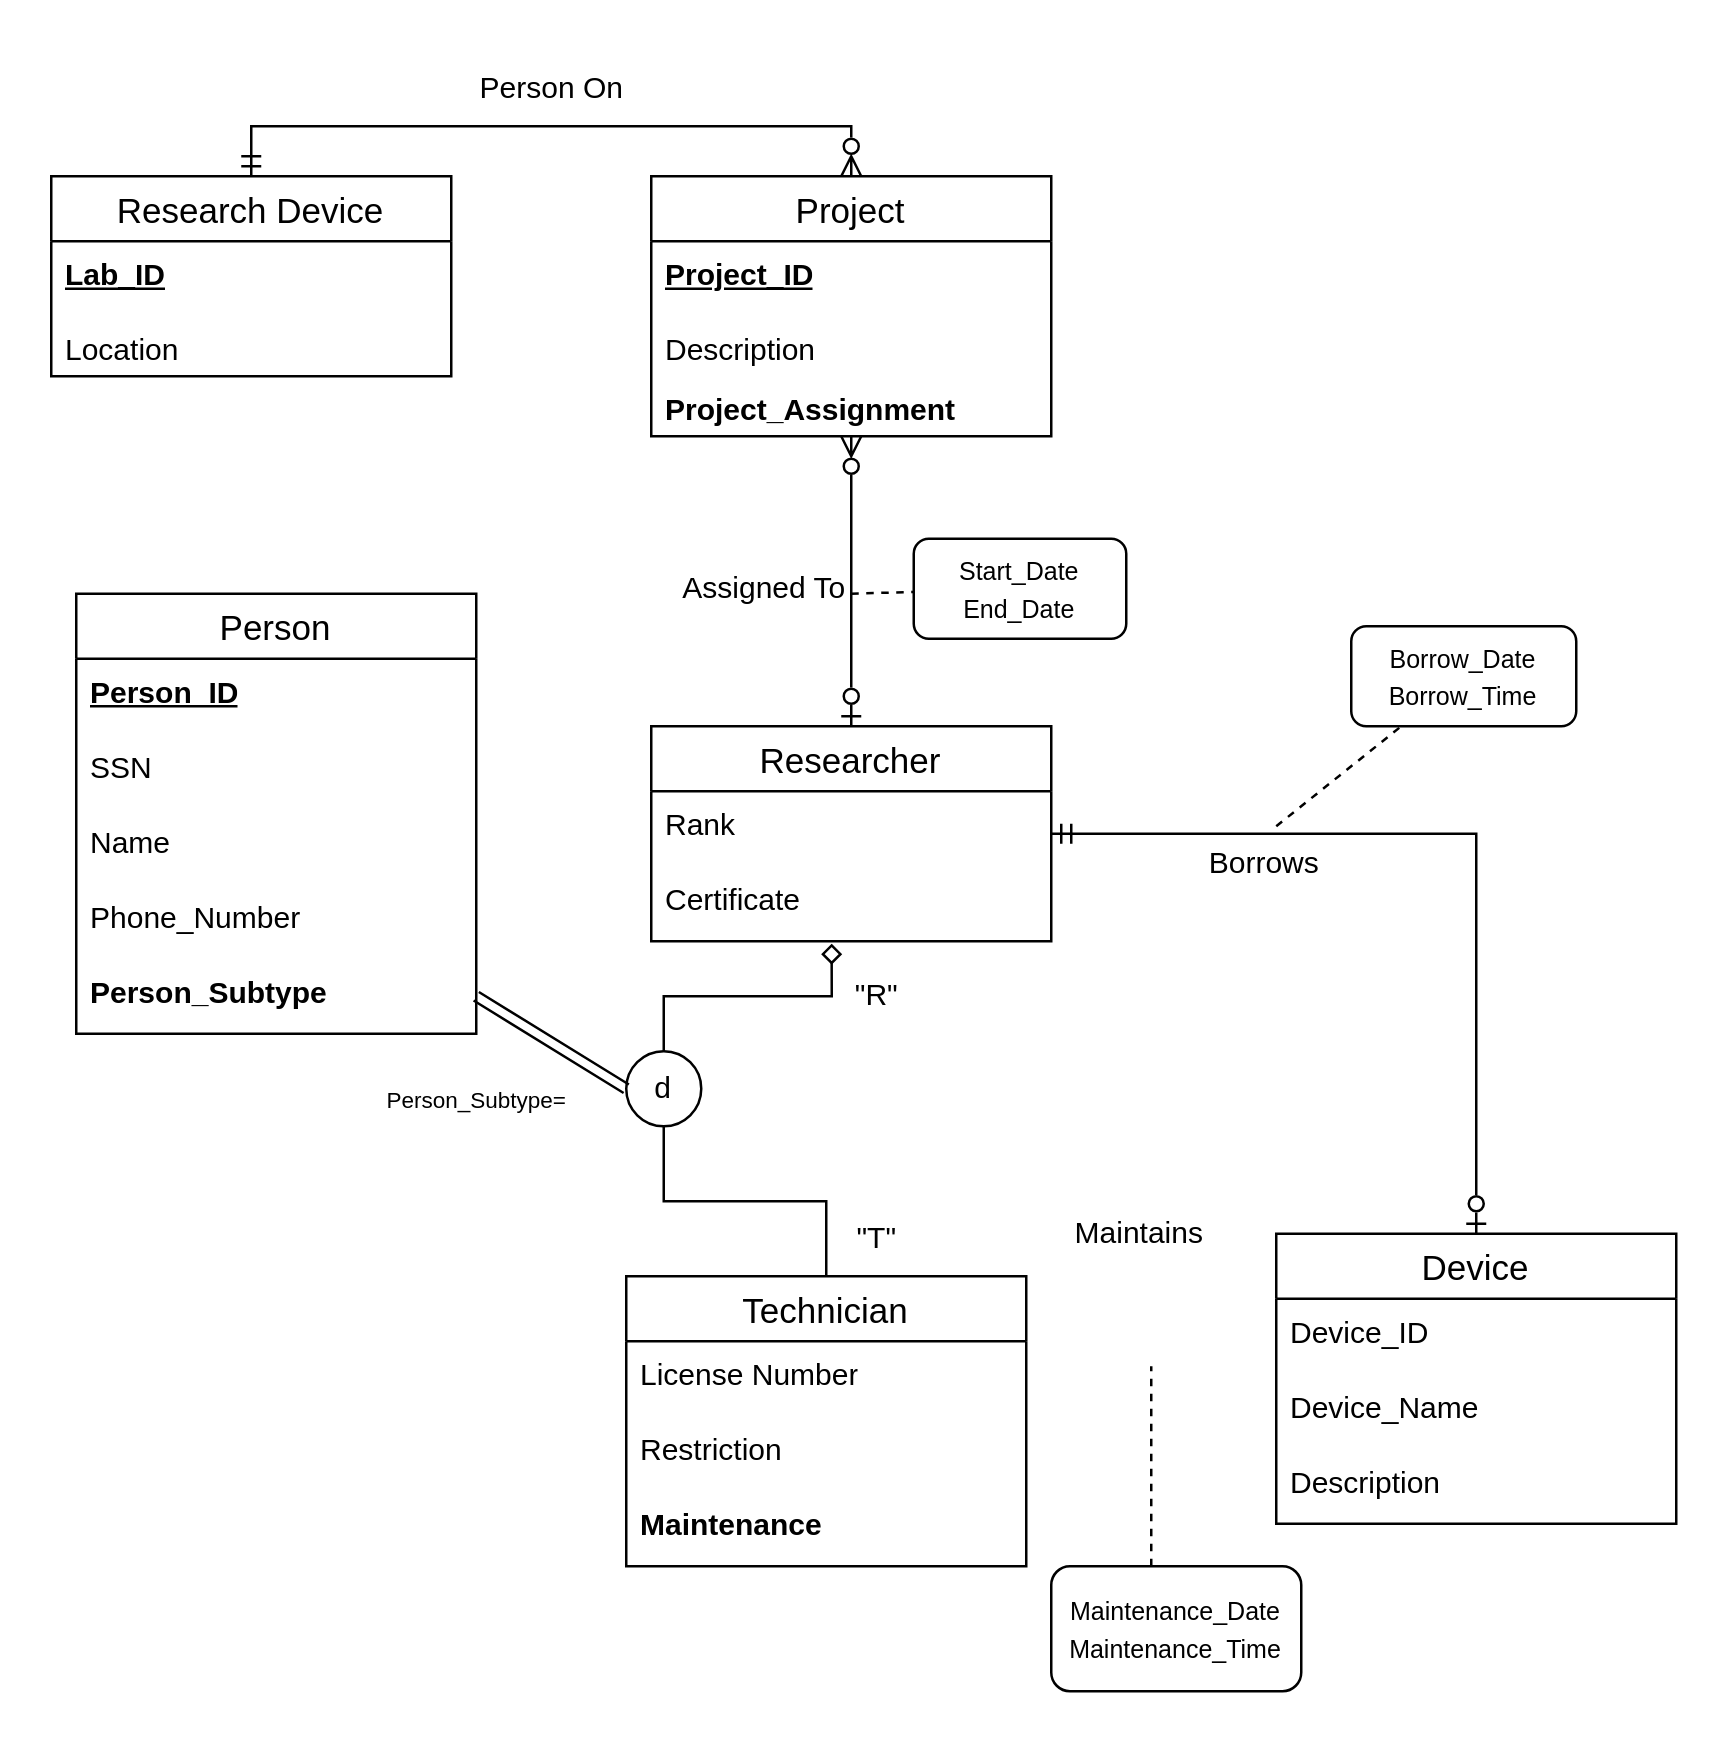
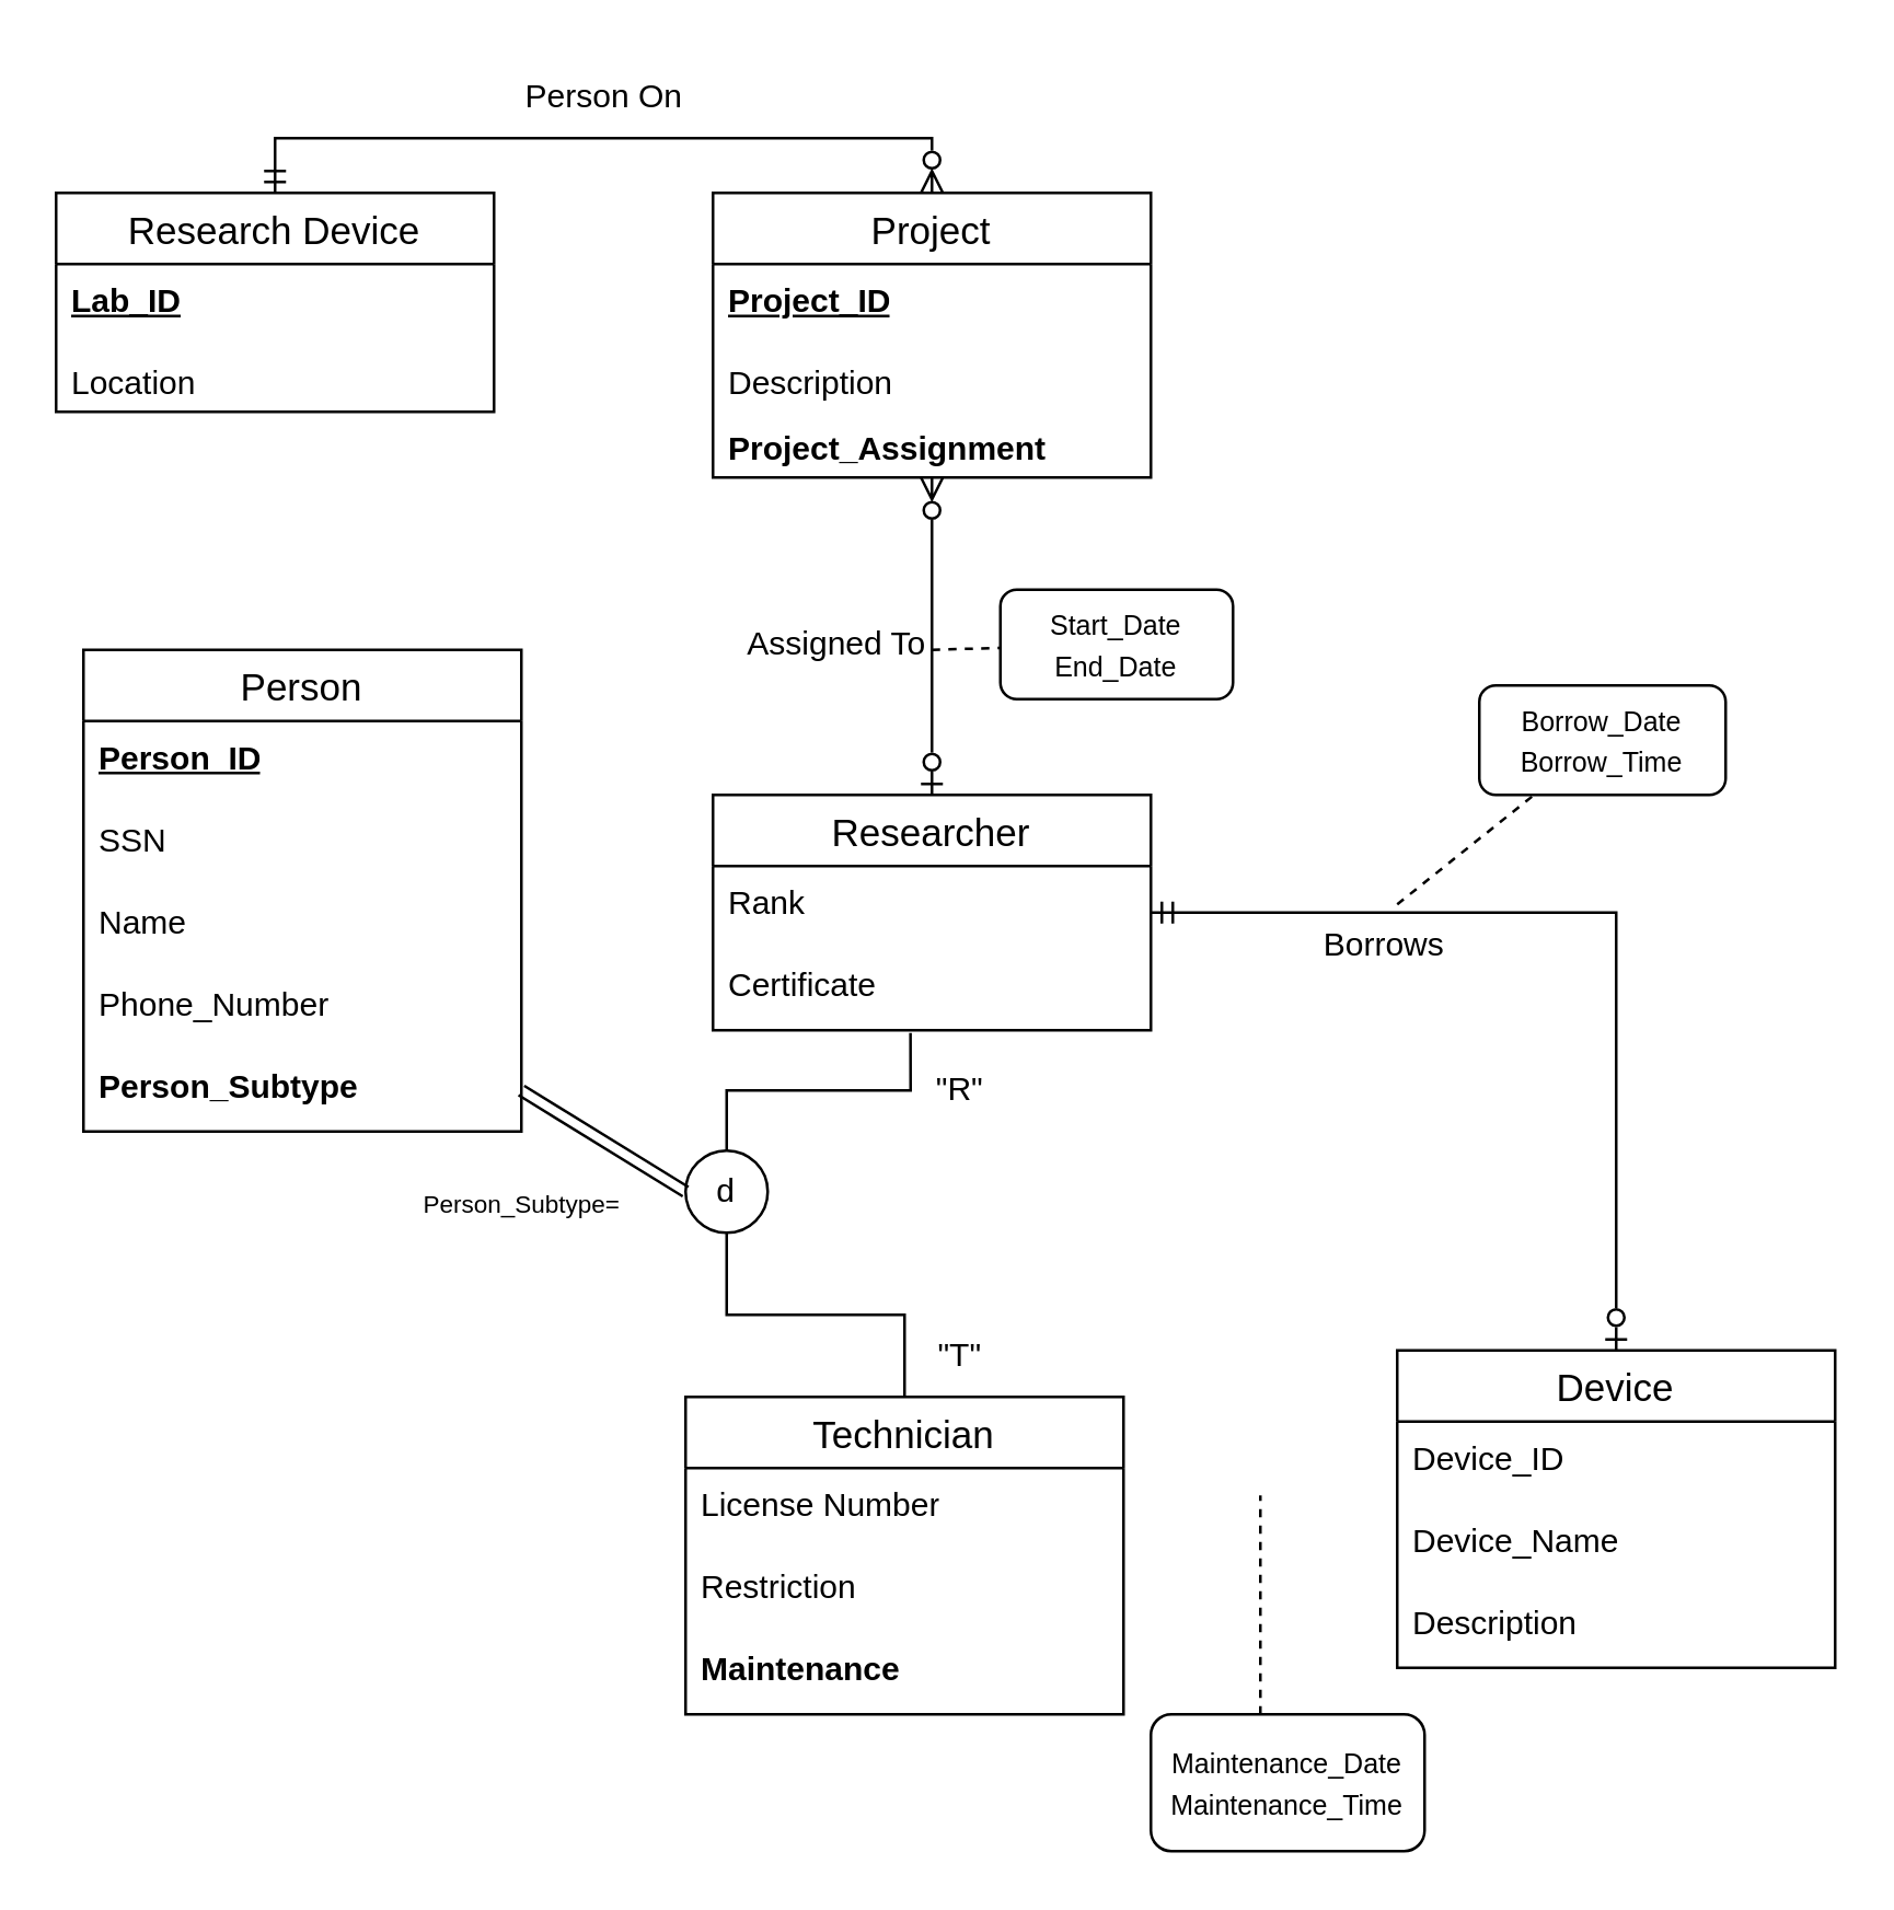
  <mxCell id="0" />
  <mxCell id="1" parent="0" />
  <mxCell id="2" value="Research Device" style="swimlane;fontStyle=0;childLayout=stackLayout;horizontal=1;startSize=26;horizontalStack=0;resizeParent=1;resizeParentMax=0;resizeLast=0;collapsible=1;marginBottom=0;align=center;fontSize=14;" vertex="1" parent="1"><mxGeometry y="70" width="160" height="80" as="geometry" x="20" /></mxCell>
  <mxCell id="3" value="&lt;b&gt;&lt;u&gt;Lab_ID&lt;/u&gt;&lt;/b&gt;" style="text;strokeColor=none;fillColor=none;spacingLeft=4;spacingRight=4;overflow=hidden;rotatable=0;points=[[0,0.5],[1,0.5]];portConstraint=eastwest;fontSize=12;whiteSpace=wrap;html=1;" vertex="1" parent="2"><mxGeometry y="26" width="160" height="30" as="geometry" /></mxCell>
  <mxCell id="4" value="Location" style="text;strokeColor=none;fillColor=none;spacingLeft=4;spacingRight=4;overflow=hidden;rotatable=0;points=[[0,0.5],[1,0.5]];portConstraint=eastwest;fontSize=12;whiteSpace=wrap;html=1;" vertex="1" parent="2"><mxGeometry y="56" width="160" height="24" as="geometry" /></mxCell>
  <mxCell id="5" style="edgeStyle=orthogonalEdgeStyle;rounded=0;orthogonalLoop=1;jettySize=auto;html=1;exitX=0.5;exitY=0;exitDx=0;exitDy=0;entryX=0.5;entryY=0;entryDx=0;entryDy=0;endArrow=ERmandOne;endFill=0;startArrow=ERzeroToMany;startFill=0;" edge="1" parent="1" source="6" target="2"><mxGeometry relative="1" as="geometry" /></mxCell>
  <mxCell id="6" value="Project" style="swimlane;fontStyle=0;childLayout=stackLayout;horizontal=1;startSize=26;horizontalStack=0;resizeParent=1;resizeParentMax=0;resizeLast=0;collapsible=1;marginBottom=0;align=center;fontSize=14;" vertex="1" parent="1"><mxGeometry x="260" y="70" width="160" height="104" as="geometry" /></mxCell>
  <mxCell id="7" value="&lt;b&gt;&lt;u&gt;Project_ID&lt;/u&gt;&lt;/b&gt;" style="text;strokeColor=none;fillColor=none;spacingLeft=4;spacingRight=4;overflow=hidden;rotatable=0;points=[[0,0.5],[1,0.5]];portConstraint=eastwest;fontSize=12;whiteSpace=wrap;html=1;" vertex="1" parent="6"><mxGeometry y="26" width="160" height="30" as="geometry" /></mxCell>
  <mxCell id="8" value="Description" style="text;strokeColor=none;fillColor=none;spacingLeft=4;spacingRight=4;overflow=hidden;rotatable=0;points=[[0,0.5],[1,0.5]];portConstraint=eastwest;fontSize=12;whiteSpace=wrap;html=1;" vertex="1" parent="6"><mxGeometry y="56" width="160" height="24" as="geometry" /></mxCell>
  <mxCell id="9" value="&lt;b&gt;Project_Assignment&lt;/b&gt;" style="text;strokeColor=none;fillColor=none;spacingLeft=4;spacingRight=4;overflow=hidden;rotatable=0;points=[[0,0.5],[1,0.5]];portConstraint=eastwest;fontSize=12;whiteSpace=wrap;html=1;" vertex="1" parent="6"><mxGeometry y="80" width="160" height="24" as="geometry" /></mxCell>
  <mxCell id="10" value="Person" style="swimlane;fontStyle=0;childLayout=stackLayout;horizontal=1;startSize=26;horizontalStack=0;resizeParent=1;resizeParentMax=0;resizeLast=0;collapsible=1;marginBottom=0;align=center;fontSize=14;" vertex="1" parent="1"><mxGeometry x="30" y="237" width="160" height="176" as="geometry" /></mxCell>
  <mxCell id="11" value="&lt;b&gt;&lt;u&gt;Person_ID&lt;/u&gt;&lt;/b&gt;" style="text;strokeColor=none;fillColor=none;spacingLeft=4;spacingRight=4;overflow=hidden;rotatable=0;points=[[0,0.5],[1,0.5]];portConstraint=eastwest;fontSize=12;whiteSpace=wrap;html=1;" vertex="1" parent="10"><mxGeometry y="26" width="160" height="30" as="geometry" /></mxCell>
  <mxCell id="12" value="SSN" style="text;strokeColor=none;fillColor=none;spacingLeft=4;spacingRight=4;overflow=hidden;rotatable=0;points=[[0,0.5],[1,0.5]];portConstraint=eastwest;fontSize=12;whiteSpace=wrap;html=1;" vertex="1" parent="10"><mxGeometry y="56" width="160" height="30" as="geometry" /></mxCell>
  <mxCell id="13" value="Name" style="text;strokeColor=none;fillColor=none;spacingLeft=4;spacingRight=4;overflow=hidden;rotatable=0;points=[[0,0.5],[1,0.5]];portConstraint=eastwest;fontSize=12;whiteSpace=wrap;html=1;" vertex="1" parent="10"><mxGeometry y="86" width="160" height="30" as="geometry" /></mxCell>
  <mxCell id="14" value="Phone_Number" style="text;strokeColor=none;fillColor=none;spacingLeft=4;spacingRight=4;overflow=hidden;rotatable=0;points=[[0,0.5],[1,0.5]];portConstraint=eastwest;fontSize=12;whiteSpace=wrap;html=1;" vertex="1" parent="10"><mxGeometry y="116" width="160" height="30" as="geometry" /></mxCell>
  <mxCell id="15" value="&lt;b&gt;Person_Subtype&lt;/b&gt;" style="text;strokeColor=none;fillColor=none;spacingLeft=4;spacingRight=4;overflow=hidden;rotatable=0;points=[[0,0.5],[1,0.5]];portConstraint=eastwest;fontSize=12;whiteSpace=wrap;html=1;" vertex="1" parent="10"><mxGeometry y="146" width="160" height="30" as="geometry" /></mxCell>
  <mxCell id="16" style="edgeStyle=orthogonalEdgeStyle;rounded=0;orthogonalLoop=1;jettySize=auto;html=1;exitX=0.5;exitY=1;exitDx=0;exitDy=0;entryX=0.5;entryY=0;entryDx=0;entryDy=0;endArrow=none;endFill=0;" edge="1" parent="1" source="17" target="18"><mxGeometry relative="1" as="geometry" /></mxCell>
  <mxCell id="17" value="d" style="ellipse;whiteSpace=wrap;html=1;aspect=fixed;" vertex="1" parent="1"><mxGeometry x="250" y="420" width="30" height="30" as="geometry" /></mxCell>
  <mxCell id="18" value="Technician" style="swimlane;fontStyle=0;childLayout=stackLayout;horizontal=1;startSize=26;horizontalStack=0;resizeParent=1;resizeParentMax=0;resizeLast=0;collapsible=1;marginBottom=0;align=center;fontSize=14;" vertex="1" parent="1"><mxGeometry x="250" y="510" width="160" height="116" as="geometry" /></mxCell>
  <mxCell id="19" value="License Number" style="text;strokeColor=none;fillColor=none;spacingLeft=4;spacingRight=4;overflow=hidden;rotatable=0;points=[[0,0.5],[1,0.5]];portConstraint=eastwest;fontSize=12;whiteSpace=wrap;html=1;" vertex="1" parent="18"><mxGeometry y="26" width="160" height="30" as="geometry" /></mxCell>
  <mxCell id="20" value="Restriction" style="text;strokeColor=none;fillColor=none;spacingLeft=4;spacingRight=4;overflow=hidden;rotatable=0;points=[[0,0.5],[1,0.5]];portConstraint=eastwest;fontSize=12;whiteSpace=wrap;html=1;" vertex="1" parent="18"><mxGeometry y="56" width="160" height="30" as="geometry" /></mxCell>
  <mxCell id="21" value="&lt;b&gt;Maintenance&lt;/b&gt;" style="text;strokeColor=none;fillColor=none;spacingLeft=4;spacingRight=4;overflow=hidden;rotatable=0;points=[[0,0.5],[1,0.5]];portConstraint=eastwest;fontSize=12;whiteSpace=wrap;html=1;" vertex="1" parent="18"><mxGeometry y="86" width="160" height="30" as="geometry" /></mxCell>
  <mxCell id="22" style="edgeStyle=orthogonalEdgeStyle;rounded=0;orthogonalLoop=1;jettySize=auto;html=1;exitX=0.5;exitY=0;exitDx=0;exitDy=0;entryX=0.5;entryY=1;entryDx=0;entryDy=0;endArrow=ERzeroToMany;endFill=0;startArrow=ERzeroToOne;startFill=0;" edge="1" parent="1" source="24" target="6"><mxGeometry relative="1" as="geometry" /></mxCell>
  <mxCell id="23" style="edgeStyle=orthogonalEdgeStyle;rounded=0;orthogonalLoop=1;jettySize=auto;html=1;exitX=1;exitY=0.5;exitDx=0;exitDy=0;entryX=0.5;entryY=0;entryDx=0;entryDy=0;startArrow=ERmandOne;startFill=0;endArrow=ERzeroToOne;endFill=0;" edge="1" parent="1" source="24" target="35"><mxGeometry relative="1" as="geometry" /></mxCell>
  <mxCell id="24" value="Researcher" style="swimlane;fontStyle=0;childLayout=stackLayout;horizontal=1;startSize=26;horizontalStack=0;resizeParent=1;resizeParentMax=0;resizeLast=0;collapsible=1;marginBottom=0;align=center;fontSize=14;" vertex="1" parent="1"><mxGeometry x="260" y="290" width="160" height="86" as="geometry" /></mxCell>
  <mxCell id="25" value="Rank" style="text;strokeColor=none;fillColor=none;spacingLeft=4;spacingRight=4;overflow=hidden;rotatable=0;points=[[0,0.5],[1,0.5]];portConstraint=eastwest;fontSize=12;whiteSpace=wrap;html=1;" vertex="1" parent="24"><mxGeometry y="26" width="160" height="30" as="geometry" /></mxCell>
  <mxCell id="26" value="Certificate" style="text;strokeColor=none;fillColor=none;spacingLeft=4;spacingRight=4;overflow=hidden;rotatable=0;points=[[0,0.5],[1,0.5]];portConstraint=eastwest;fontSize=12;whiteSpace=wrap;html=1;" vertex="1" parent="24"><mxGeometry y="56" width="160" height="30" as="geometry" /></mxCell>
  <mxCell id="27" value="" style="shape=link;html=1;rounded=0;entryX=0;entryY=0.5;entryDx=0;entryDy=0;exitX=1;exitY=0.5;exitDx=0;exitDy=0;" edge="1" parent="1" source="15" target="17"><mxGeometry relative="1" as="geometry"><mxPoint x="200" y="570" as="sourcePoint" /><mxPoint x="200" y="460" as="targetPoint" /></mxGeometry></mxCell>
  <mxCell id="28" value="" style="resizable=0;html=1;whiteSpace=wrap;align=right;verticalAlign=bottom;" connectable="0" vertex="1" parent="27"><mxGeometry x="1" relative="1" as="geometry" /></mxCell>
  <mxCell id="29" value="&quot;T&quot;" style="text;html=1;align=center;verticalAlign=middle;resizable=0;points=[];autosize=1;strokeColor=none;fillColor=none;" vertex="1" parent="1"><mxGeometry x="330" y="480" width="40" height="30" as="geometry" /></mxCell>
  <mxCell id="30" value="&quot;R&quot;" style="text;html=1;align=center;verticalAlign=middle;resizable=0;points=[];autosize=1;strokeColor=none;fillColor=none;" vertex="1" parent="1"><mxGeometry x="330" y="383" width="40" height="30" as="geometry" /></mxCell>
  <mxCell id="31" value="Person_Subtype=" style="text;html=1;align=center;verticalAlign=middle;resizable=0;points=[];autosize=1;strokeColor=none;fillColor=none;fontSize=9;" vertex="1" parent="1"><mxGeometry x="140" y="430" width="100" height="20" as="geometry" /></mxCell>
  <mxCell id="32" value="Person On" style="text;html=1;align=center;verticalAlign=middle;resizable=0;points=[];autosize=1;strokeColor=none;fillColor=none;" vertex="1" parent="1"><mxGeometry x="180" y="20" width="80" height="30" as="geometry" /></mxCell>
- <mxCell id="33" style="edgeStyle=orthogonalEdgeStyle;rounded=0;orthogonalLoop=1;jettySize=auto;html=1;exitX=0.5;exitY=0;exitDx=0;exitDy=0;entryX=0.451;entryY=1.032;entryDx=0;entryDy=0;entryPerimeter=0;endArrow=diamond;endFill=0;" edge="1" parent="1" source="17" target="26"><mxGeometry relative="1" as="geometry" /></mxCell>
+ <mxCell id="33" style="edgeStyle=orthogonalEdgeStyle;rounded=0;orthogonalLoop=1;jettySize=auto;html=1;exitX=0.5;exitY=0;exitDx=0;exitDy=0;entryX=0.451;entryY=1.032;entryDx=0;entryDy=0;entryPerimeter=0;endArrow=none;endFill=0;" edge="1" parent="1" source="17" target="26"><mxGeometry relative="1" as="geometry" /></mxCell>
  <mxCell id="34" value="Assigned To" style="text;html=1;align=center;verticalAlign=middle;resizable=0;points=[];autosize=1;strokeColor=none;fillColor=none;" vertex="1" parent="1"><mxGeometry x="260" y="220" width="90" height="30" as="geometry" /></mxCell>
  <mxCell id="35" value="Device" style="swimlane;fontStyle=0;childLayout=stackLayout;horizontal=1;startSize=26;horizontalStack=0;resizeParent=1;resizeParentMax=0;resizeLast=0;collapsible=1;marginBottom=0;align=center;fontSize=14;" vertex="1" parent="1"><mxGeometry x="510" y="493" width="160" height="116" as="geometry" /></mxCell>
  <mxCell id="36" value="Device_ID" style="text;strokeColor=none;fillColor=none;spacingLeft=4;spacingRight=4;overflow=hidden;rotatable=0;points=[[0,0.5],[1,0.5]];portConstraint=eastwest;fontSize=12;whiteSpace=wrap;html=1;" vertex="1" parent="35"><mxGeometry y="26" width="160" height="30" as="geometry" /></mxCell>
  <mxCell id="37" value="Device_Name" style="text;strokeColor=none;fillColor=none;spacingLeft=4;spacingRight=4;overflow=hidden;rotatable=0;points=[[0,0.5],[1,0.5]];portConstraint=eastwest;fontSize=12;whiteSpace=wrap;html=1;" vertex="1" parent="35"><mxGeometry y="56" width="160" height="30" as="geometry" /></mxCell>
  <mxCell id="38" value="Description" style="text;strokeColor=none;fillColor=none;spacingLeft=4;spacingRight=4;overflow=hidden;rotatable=0;points=[[0,0.5],[1,0.5]];portConstraint=eastwest;fontSize=12;whiteSpace=wrap;html=1;" vertex="1" parent="35"><mxGeometry y="86" width="160" height="30" as="geometry" /></mxCell>
  <mxCell id="39" value="Borrows" style="text;html=1;align=center;verticalAlign=middle;resizable=0;points=[];autosize=1;strokeColor=none;fillColor=none;" vertex="1" parent="1"><mxGeometry x="470" y="330" width="70" height="30" as="geometry" /></mxCell>
  <mxCell id="40" value="" style="endArrow=none;dashed=1;html=1;rounded=0;" edge="1" parent="1" target="41"><mxGeometry width="50" height="50" relative="1" as="geometry"><mxPoint x="510" y="330" as="sourcePoint" /><mxPoint x="510" y="270" as="targetPoint" /></mxGeometry></mxCell>
  <mxCell id="41" value="&lt;font style=&quot;font-size: 10px;&quot;&gt;Borrow_Date&lt;br&gt;Borrow_Time&lt;/font&gt;" style="rounded=1;whiteSpace=wrap;html=1;" vertex="1" parent="1"><mxGeometry x="540" y="250" width="90" height="40" as="geometry" /></mxCell>
  <mxCell id="42" value="" style="endArrow=none;dashed=1;html=1;rounded=0;" edge="1" parent="1" target="43"><mxGeometry width="50" height="50" relative="1" as="geometry"><mxPoint x="340" y="237" as="sourcePoint" /><mxPoint x="400" y="237" as="targetPoint" /></mxGeometry></mxCell>
  <mxCell id="43" value="&lt;font style=&quot;font-size: 10px;&quot;&gt;Start_Date&lt;br&gt;End_Date&lt;/font&gt;" style="rounded=1;whiteSpace=wrap;html=1;" vertex="1" parent="1"><mxGeometry x="365" y="215" width="85" height="40" as="geometry" /></mxCell>
- <mxCell id="44" value="Maintains" style="text;html=1;align=center;verticalAlign=middle;resizable=0;points=[];autosize=1;strokeColor=none;fillColor=none;" vertex="1" parent="1"><mxGeometry x="420" y="478" width="70" height="30" as="geometry" /></mxCell>
  <mxCell id="45" value="" style="endArrow=none;dashed=1;html=1;rounded=0;" edge="1" parent="1"><mxGeometry width="50" height="50" relative="1" as="geometry"><mxPoint x="460" y="626" as="sourcePoint" /><mxPoint x="460" y="546" as="targetPoint" /></mxGeometry></mxCell>
  <mxCell id="46" value="&lt;font size=&quot;1&quot;&gt;Maintenance_Date&lt;br&gt;Maintenance_Time&lt;br&gt;&lt;/font&gt;" style="rounded=1;whiteSpace=wrap;html=1;" vertex="1" parent="1"><mxGeometry x="420" y="626" width="100" height="50" as="geometry" /></mxCell>
